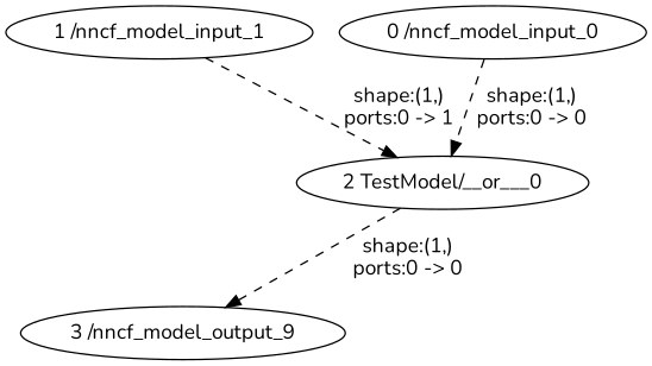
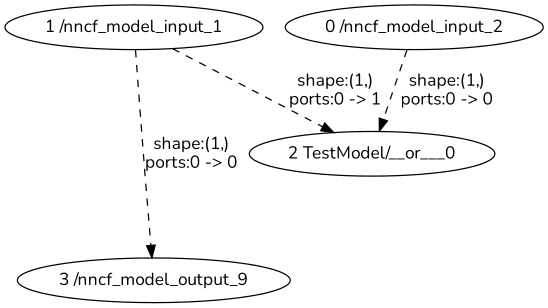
  strict digraph {
    fontname=Nunito
    node [fontname=Nunito type=nncf_model_input]
    edge [fontname=Nunito style=dashed]
    "2 TestModel/__or___0" [type=__or__]
-   "0 /nncf_model_input_0"
+   "0 /nncf_model_input_0" [label="0 /nncf_model_input_2"]
    n3 [label="3 /nncf_model_output_9" type=nncf_model_output]
    "1 /nncf_model_input_1"
-   "2 TestModel/__or___0" -> n3 [label="shape:(1,)\nports:0 -> 0"]
+   "1 /nncf_model_input_1" -> n3 [label="shape:(1,)\nports:0 -> 0"]
    "0 /nncf_model_input_0" -> "2 TestModel/__or___0" [label="shape:(1,)\nports:0 -> 0"]
    "1 /nncf_model_input_1" -> "2 TestModel/__or___0" [label="shape:(1,)\nports:0 -> 1"]
  }
